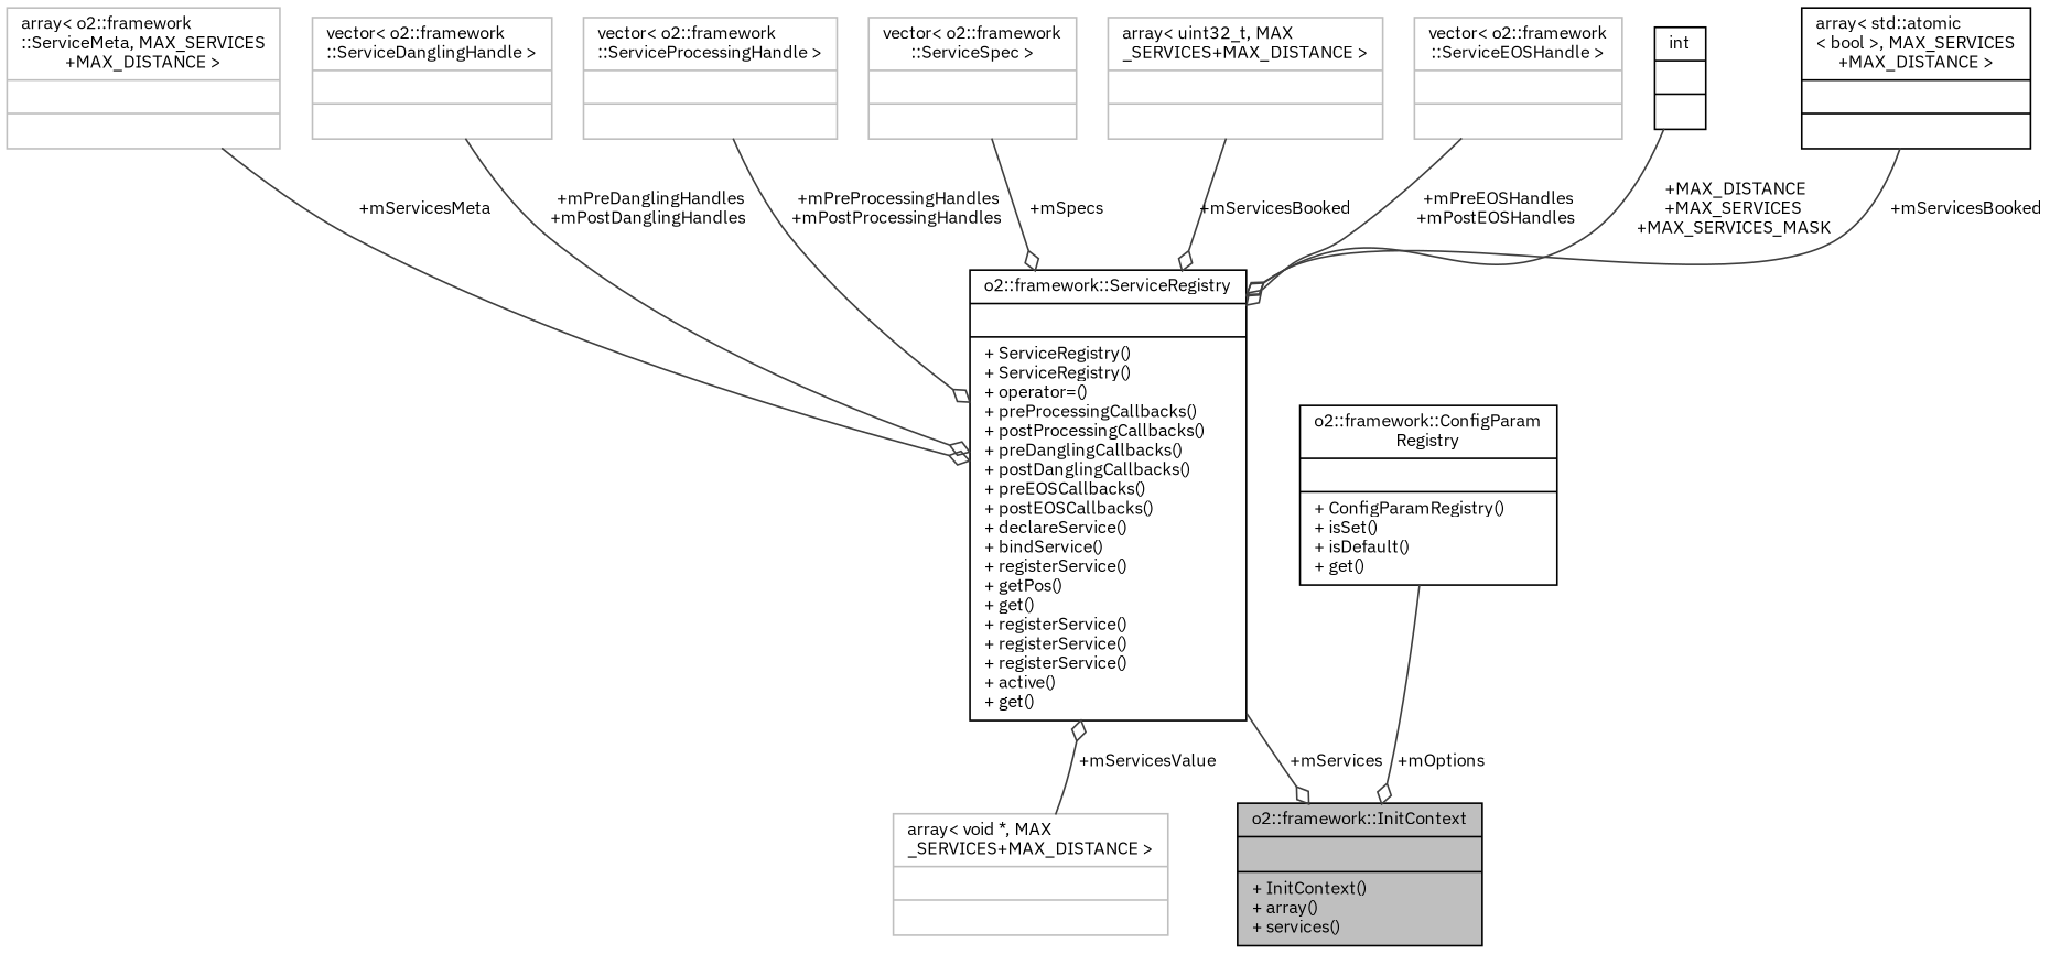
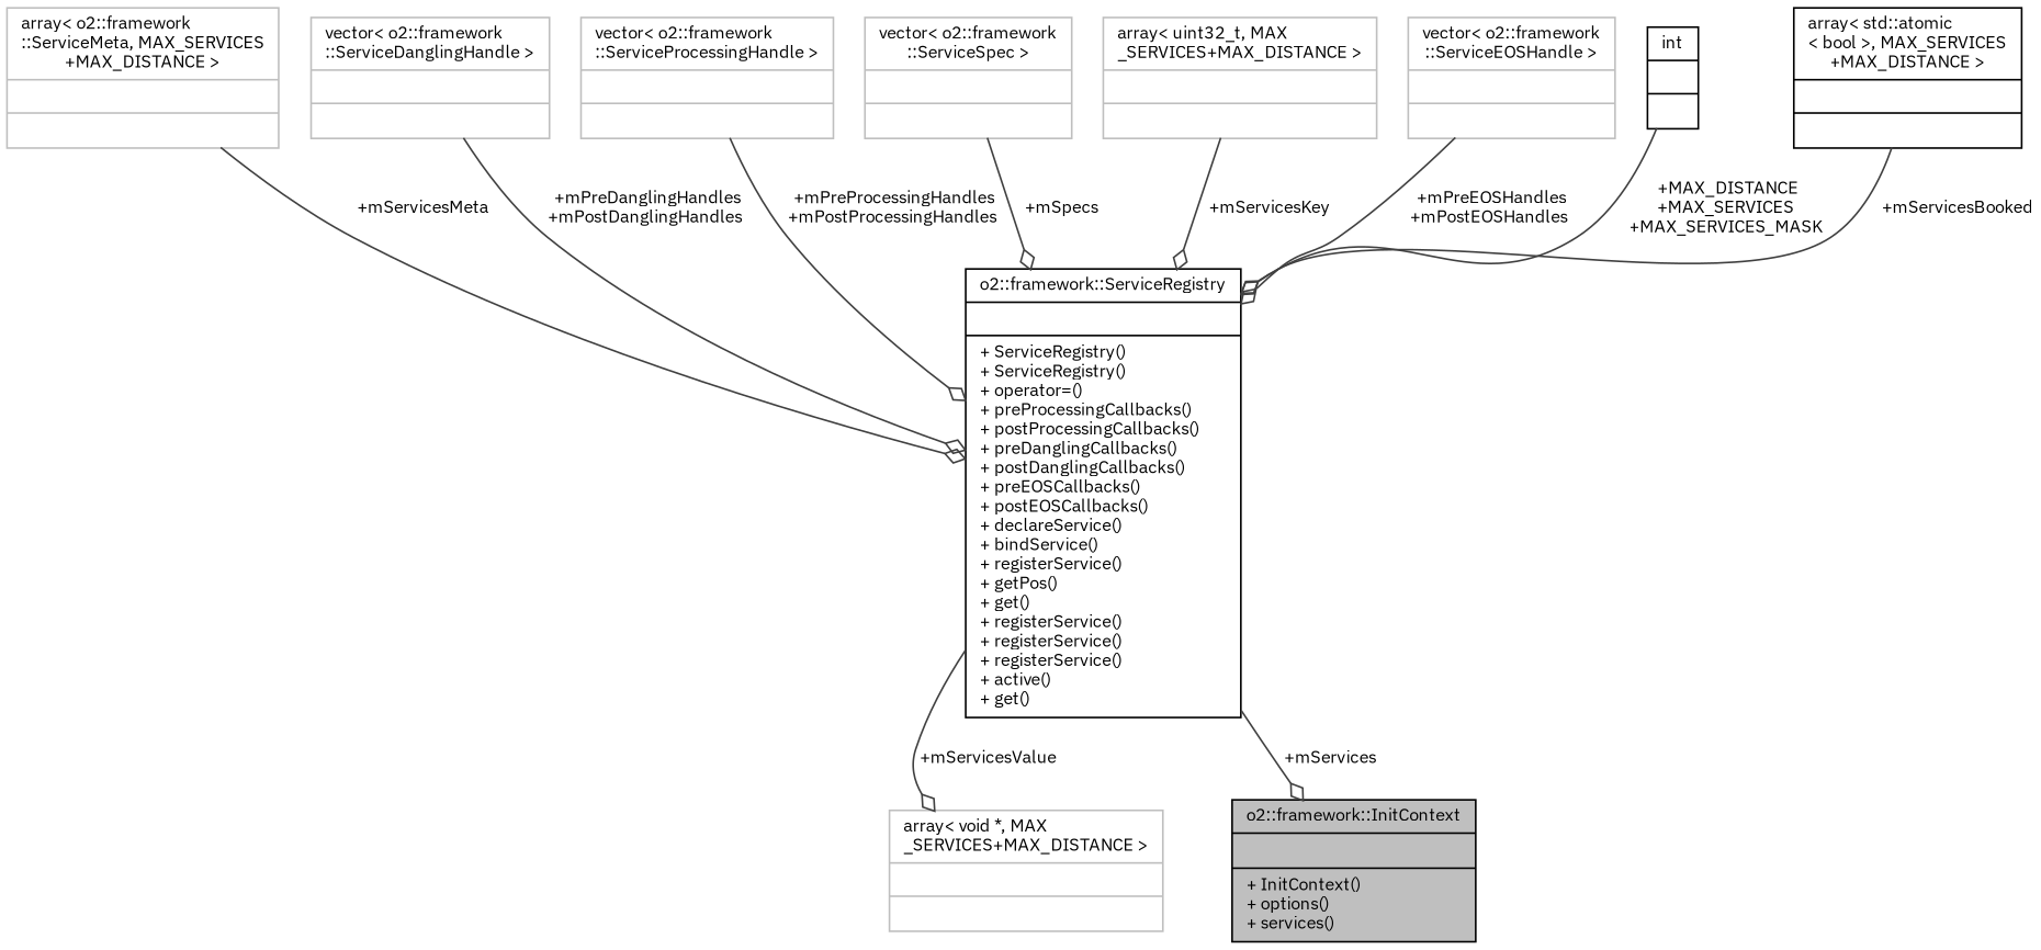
  digraph {
    fontname="IBM Plex Sans"
    node [color=grey75 fontname="IBM Plex Sans" fontsize=10 shape=record]
    edge [arrowhead=odiamond color=grey25 fontname="IBM Plex Sans" fontsize=10 labelfontname=Helvetica labelfontsize=10 style=solid]
-   n1 [color=black fillcolor=grey75 fontcolor=black height=0.2 label="{o2::framework::InitContext\n||+ InitContext()\l+ array()\l+ services()\l}" style=filled width=0.4]
+   n1 [color=black fillcolor=grey75 fontcolor=black height=0.2 label="{o2::framework::InitContext\n||+ InitContext()\l+ options()\l+ services()\l}" style=filled width=0.4]
    n2 [color=black height=0.2 label="{o2::framework::ServiceRegistry\n||+ ServiceRegistry()\l+ ServiceRegistry()\l+ operator=()\l+ preProcessingCallbacks()\l+ postProcessingCallbacks()\l+ preDanglingCallbacks()\l+ postDanglingCallbacks()\l+ preEOSCallbacks()\l+ postEOSCallbacks()\l+ declareService()\l+ bindService()\l+ registerService()\l+ getPos()\l+ get()\l+ registerService()\l+ registerService()\l+ registerService()\l+ active()\l+ get()\l}" width=0.4]
    n3 [height=0.2 label="{array\< o2::framework\l::ServiceMeta, MAX_SERVICES\l+MAX_DISTANCE \>\n||}" width=0.4]
    n4 [height=0.2 label="{vector\< o2::framework\l::ServiceDanglingHandle \>\n||}" width=0.4]
    n5 [height=0.2 label="{vector\< o2::framework\l::ServiceProcessingHandle \>\n||}" width=0.4]
    n6 [height=0.2 label="{array\< void *, MAX\l_SERVICES+MAX_DISTANCE \>\n||}" width=0.4]
    n7 [height=0.2 label="{vector\< o2::framework\l::ServiceSpec \>\n||}" width=0.4]
    n8 [height=0.2 label="{array\< uint32_t, MAX\l_SERVICES+MAX_DISTANCE \>\n||}" width=0.4]
    n9 [height=0.2 label="{vector\< o2::framework\l::ServiceEOSHandle \>\n||}" width=0.4]
    n10 [color=black height=0.2 label="{int\n||}" width=0.4]
    n11 [color=black height=0.2 label="{array\< std::atomic\l\< bool \>, MAX_SERVICES\l+MAX_DISTANCE \>\n||}" width=0.4]
-   n12 [color=black height=0.2 label="{o2::framework::ConfigParam\lRegistry\n||+ ConfigParamRegistry()\l+ isSet()\l+ isDefault()\l+ get()\l}" width=0.4]
    n2 -> n1 [label=" +mServices"]
    n3 -> n2 [label=" +mServicesMeta"]
    n4 -> n2 [label=" +mPreDanglingHandles\n+mPostDanglingHandles"]
    n5 -> n2 [label=" +mPreProcessingHandles\n+mPostProcessingHandles"]
-   n6 -> n2 [label=" +mServicesValue"]
+   n2 -> n6 [label=" +mServicesValue"]
    n7 -> n2 [label=" +mSpecs"]
-   n8 -> n2 [label=" +mServicesBooked"]
+   n8 -> n2 [label=" +mServicesKey"]
    n9 -> n2 [label=" +mPreEOSHandles\n+mPostEOSHandles"]
    n10 -> n2 [label=" +MAX_DISTANCE\n+MAX_SERVICES\n+MAX_SERVICES_MASK"]
    n11 -> n2 [label=" +mServicesBooked"]
-   n12 -> n1 [label=" +mOptions"]
  }
